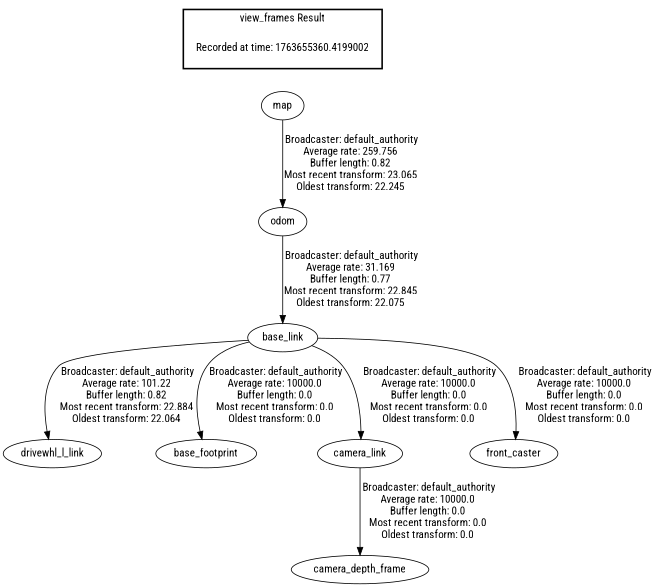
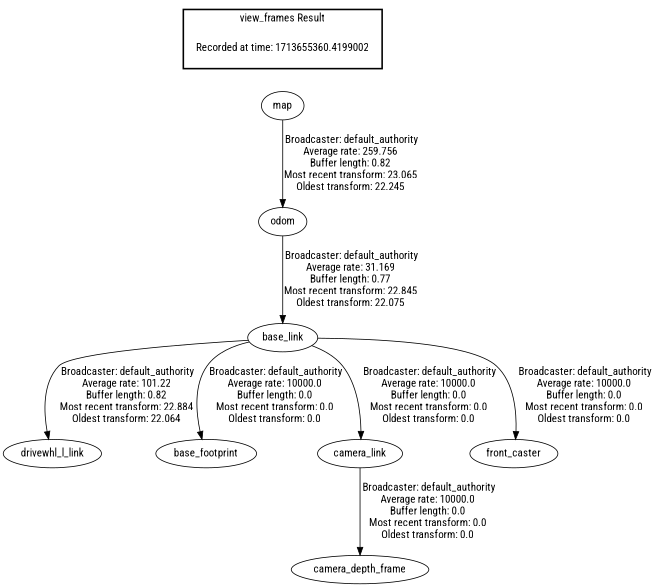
  digraph {
    fontname="Roboto Condensed"
    node [fontname="Roboto Condensed"]
    edge [fontname="Roboto Condensed"]
-   "Recorded at time: 1713655360.4199002" [shape=plaintext label="Recorded at time: 1763655360.4199002"]
+   "Recorded at time: 1713655360.4199002" [shape=plaintext]
    map
    base_link
    drivewhl_l_link
    base_footprint
    camera_link
    front_caster
    camera_depth_frame
    odom
    subgraph cluster_1 {
      color=black
      label="view_frames Result"
      style=bold
      "Recorded at time: 1713655360.4199002"
    }
    "Recorded at time: 1713655360.4199002" -> map [style=invis]
    map -> odom [label=" Broadcaster: default_authority\nAverage rate: 259.756\nBuffer length: 0.82\nMost recent transform: 23.065\nOldest transform: 22.245\n"]
    base_link -> drivewhl_l_link [label=" Broadcaster: default_authority\nAverage rate: 101.22\nBuffer length: 0.82\nMost recent transform: 22.884\nOldest transform: 22.064\n"]
    base_link -> base_footprint [label=" Broadcaster: default_authority\nAverage rate: 10000.0\nBuffer length: 0.0\nMost recent transform: 0.0\nOldest transform: 0.0\n"]
    base_link -> camera_link [label=" Broadcaster: default_authority\nAverage rate: 10000.0\nBuffer length: 0.0\nMost recent transform: 0.0\nOldest transform: 0.0\n"]
    base_link -> front_caster [label=" Broadcaster: default_authority\nAverage rate: 10000.0\nBuffer length: 0.0\nMost recent transform: 0.0\nOldest transform: 0.0\n"]
    camera_link -> camera_depth_frame [label=" Broadcaster: default_authority\nAverage rate: 10000.0\nBuffer length: 0.0\nMost recent transform: 0.0\nOldest transform: 0.0\n"]
    odom -> base_link [label=" Broadcaster: default_authority\nAverage rate: 31.169\nBuffer length: 0.77\nMost recent transform: 22.845\nOldest transform: 22.075\n"]
  }
